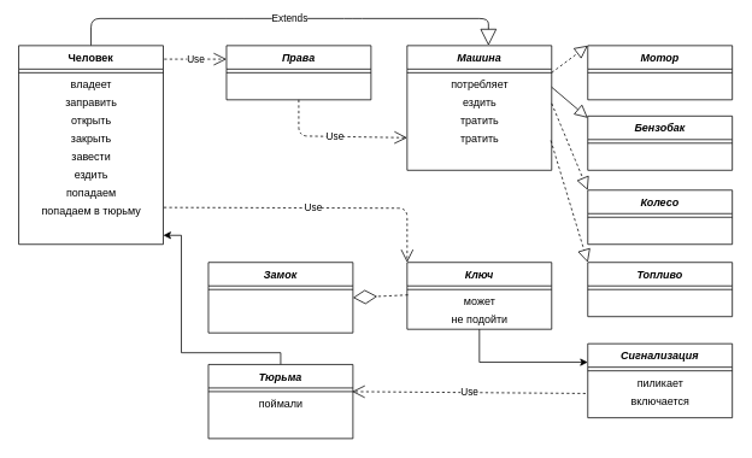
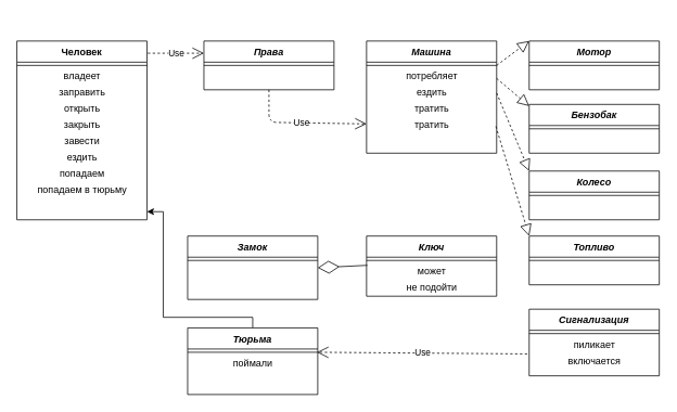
  <mxCell id="0" />
  <mxCell id="1" parent="0" />
  <mxCell id="2" value="Мотор" style="swimlane;fontStyle=3;align=center;verticalAlign=top;childLayout=stackLayout;horizontal=1;startSize=26;horizontalStack=0;resizeParent=1;resizeLast=0;collapsible=1;marginBottom=0;rounded=0;shadow=0;strokeWidth=1;" vertex="1" parent="1"><mxGeometry x="650" y="50" width="160" height="60" as="geometry"><mxRectangle x="230" y="140" width="160" height="26" as="alternateBounds" /></mxGeometry></mxCell>
  <mxCell id="3" value="" style="line;html=1;strokeWidth=1;align=left;verticalAlign=middle;spacingTop=-1;spacingLeft=3;spacingRight=3;rotatable=0;labelPosition=right;points=[];portConstraint=eastwest;" vertex="1" parent="2"><mxGeometry y="26" width="160" height="8" as="geometry" /></mxCell>
  <mxCell id="4" value="Бензобак" style="swimlane;fontStyle=3;align=center;verticalAlign=top;childLayout=stackLayout;horizontal=1;startSize=26;horizontalStack=0;resizeParent=1;resizeLast=0;collapsible=1;marginBottom=0;rounded=0;shadow=0;strokeWidth=1;" vertex="1" parent="1"><mxGeometry x="650" y="128" width="160" height="60" as="geometry"><mxRectangle x="230" y="140" width="160" height="26" as="alternateBounds" /></mxGeometry></mxCell>
  <mxCell id="5" value="" style="line;html=1;strokeWidth=1;align=left;verticalAlign=middle;spacingTop=-1;spacingLeft=3;spacingRight=3;rotatable=0;labelPosition=right;points=[];portConstraint=eastwest;" vertex="1" parent="4"><mxGeometry y="26" width="160" height="8" as="geometry" /></mxCell>
  <mxCell id="6" value="Колесо" style="swimlane;fontStyle=3;align=center;verticalAlign=top;childLayout=stackLayout;horizontal=1;startSize=26;horizontalStack=0;resizeParent=1;resizeLast=0;collapsible=1;marginBottom=0;rounded=0;shadow=0;strokeWidth=1;" vertex="1" parent="1"><mxGeometry x="650" y="210" width="160" height="60" as="geometry"><mxRectangle x="230" y="140" width="160" height="26" as="alternateBounds" /></mxGeometry></mxCell>
  <mxCell id="7" value="" style="line;html=1;strokeWidth=1;align=left;verticalAlign=middle;spacingTop=-1;spacingLeft=3;spacingRight=3;rotatable=0;labelPosition=right;points=[];portConstraint=eastwest;" vertex="1" parent="6"><mxGeometry y="26" width="160" height="8" as="geometry" /></mxCell>
  <mxCell id="8" value="Машина" style="swimlane;fontStyle=3;align=center;verticalAlign=top;childLayout=stackLayout;horizontal=1;startSize=26;horizontalStack=0;resizeParent=1;resizeLast=0;collapsible=1;marginBottom=0;rounded=0;shadow=0;strokeWidth=1;" vertex="1" parent="1"><mxGeometry x="450" y="50" width="160" height="138" as="geometry"><mxRectangle x="230" y="140" width="160" height="26" as="alternateBounds" /></mxGeometry></mxCell>
  <mxCell id="9" value="" style="line;html=1;strokeWidth=1;align=left;verticalAlign=middle;spacingTop=-1;spacingLeft=3;spacingRight=3;rotatable=0;labelPosition=right;points=[];portConstraint=eastwest;" vertex="1" parent="8"><mxGeometry y="26" width="160" height="8" as="geometry" /></mxCell>
  <mxCell id="10" value="потребляет" style="text;html=1;align=center;verticalAlign=middle;resizable=0;points=[];autosize=1;" vertex="1" parent="8"><mxGeometry y="34" width="160" height="20" as="geometry" /></mxCell>
  <mxCell id="11" value="ездить" style="text;html=1;align=center;verticalAlign=middle;resizable=0;points=[];autosize=1;" vertex="1" parent="8"><mxGeometry y="54" width="160" height="20" as="geometry" /></mxCell>
  <mxCell id="12" value="тратить" style="text;html=1;align=center;verticalAlign=middle;resizable=0;points=[];autosize=1;" vertex="1" parent="8"><mxGeometry y="74" width="160" height="20" as="geometry" /></mxCell>
  <mxCell id="13" value="тратить" style="text;html=1;align=center;verticalAlign=middle;resizable=0;points=[];autosize=1;" vertex="1" parent="8"><mxGeometry y="94" width="160" height="20" as="geometry" /></mxCell>
  <mxCell id="14" value="" style="endArrow=block;dashed=1;endFill=0;endSize=12;html=1;entryX=0;entryY=0;entryDx=0;entryDy=0;" edge="1" parent="1" target="2"><mxGeometry width="160" relative="1" as="geometry"><mxPoint x="610" y="80" as="sourcePoint" /><mxPoint x="520" y="330" as="targetPoint" /><Array as="points" /></mxGeometry></mxCell>
- <mxCell id="15" value="" style="endArrow=block;dashed=0;endFill=0;endSize=12;html=1;exitX=1;exitY=0.6;exitDx=0;exitDy=0;exitPerimeter=0;entryX=0;entryY=0.033;entryDx=0;entryDy=0;entryPerimeter=0;" edge="1" parent="1" source="10" target="4"><mxGeometry width="160" relative="1" as="geometry"><mxPoint x="619.04" y="131" as="sourcePoint" /><mxPoint x="660" y="105" as="targetPoint" /><Array as="points" /></mxGeometry></mxCell>
+ <mxCell id="15" value="" style="endArrow=block;dashed=1;endFill=0;endSize=12;html=1;exitX=1;exitY=0.6;exitDx=0;exitDy=0;exitPerimeter=0;entryX=0;entryY=0.033;entryDx=0;entryDy=0;entryPerimeter=0;" edge="1" parent="1" source="10" target="4"><mxGeometry width="160" relative="1" as="geometry"><mxPoint x="619.04" y="131" as="sourcePoint" /><mxPoint x="660" y="105" as="targetPoint" /><Array as="points" /></mxGeometry></mxCell>
  <mxCell id="16" value="" style="endArrow=block;dashed=1;endFill=0;endSize=12;html=1;exitX=1;exitY=0.5;exitDx=0;exitDy=0;exitPerimeter=0;entryX=0;entryY=0;entryDx=0;entryDy=0;" edge="1" parent="1" source="11" target="6"><mxGeometry width="160" relative="1" as="geometry"><mxPoint x="618.08" y="129" as="sourcePoint" /><mxPoint x="660" y="153" as="targetPoint" /><Array as="points" /></mxGeometry></mxCell>
- <mxCell id="17" value="Extends" style="endArrow=block;endSize=16;endFill=0;html=1;entryX=0.563;entryY=0;entryDx=0;entryDy=0;entryPerimeter=0;exitX=0.5;exitY=0;exitDx=0;exitDy=0;" edge="1" parent="1" source="42" target="8"><mxGeometry width="160" relative="1" as="geometry"><mxPoint x="140" y="20" as="sourcePoint" /><mxPoint x="540" y="20" as="targetPoint" /><Array as="points"><mxPoint x="100" y="20" /><mxPoint x="260" y="20" /><mxPoint x="390" y="20" /><mxPoint x="540" y="20" /></Array></mxGeometry></mxCell>
  <mxCell id="18" value="Use" style="endArrow=open;endSize=12;dashed=1;html=1;entryX=0;entryY=0.25;entryDx=0;entryDy=0;" edge="1" parent="1" target="19"><mxGeometry width="160" relative="1" as="geometry"><mxPoint x="181" y="65" as="sourcePoint" /><mxPoint x="370" y="180" as="targetPoint" /><Array as="points" /></mxGeometry></mxCell>
  <mxCell id="19" value="Права" style="swimlane;fontStyle=3;align=center;verticalAlign=top;childLayout=stackLayout;horizontal=1;startSize=26;horizontalStack=0;resizeParent=1;resizeLast=0;collapsible=1;marginBottom=0;rounded=0;shadow=0;strokeWidth=1;" vertex="1" parent="1"><mxGeometry x="250" y="50" width="160" height="60" as="geometry"><mxRectangle x="230" y="140" width="160" height="26" as="alternateBounds" /></mxGeometry></mxCell>
  <mxCell id="20" value="" style="line;html=1;strokeWidth=1;align=left;verticalAlign=middle;spacingTop=-1;spacingLeft=3;spacingRight=3;rotatable=0;labelPosition=right;points=[];portConstraint=eastwest;fontStyle=1" vertex="1" parent="19"><mxGeometry y="26" width="160" height="8" as="geometry" /></mxCell>
  <mxCell id="21" value="Use" style="endArrow=open;endSize=12;dashed=1;html=1;exitX=0.5;exitY=1;exitDx=0;exitDy=0;entryX=0;entryY=0.4;entryDx=0;entryDy=0;entryPerimeter=0;" edge="1" parent="1" source="19" target="13"><mxGeometry width="160" relative="1" as="geometry"><mxPoint x="290" y="104" as="sourcePoint" /><mxPoint x="370" y="190" as="targetPoint" /><Array as="points"><mxPoint x="330" y="150" /></Array></mxGeometry></mxCell>
- <mxCell id="22" value="Use" style="endArrow=open;endSize=12;dashed=1;html=1;entryX=0;entryY=0;entryDx=0;entryDy=0;exitX=1.004;exitY=0.259;exitDx=0;exitDy=0;exitPerimeter=0;" edge="1" parent="1" source="51" target="30"><mxGeometry width="160" relative="1" as="geometry"><mxPoint x="270" y="250" as="sourcePoint" /><mxPoint x="350" y="180" as="targetPoint" /><Array as="points"><mxPoint x="450" y="230" /></Array></mxGeometry></mxCell>
  <mxCell id="23" value="Топливо" style="swimlane;fontStyle=3;align=center;verticalAlign=top;childLayout=stackLayout;horizontal=1;startSize=26;horizontalStack=0;resizeParent=1;resizeLast=0;collapsible=1;marginBottom=0;rounded=0;shadow=0;strokeWidth=1;" vertex="1" parent="1"><mxGeometry x="650" y="290" width="160" height="60" as="geometry"><mxRectangle x="230" y="140" width="160" height="26" as="alternateBounds" /></mxGeometry></mxCell>
  <mxCell id="24" value="" style="line;html=1;strokeWidth=1;align=left;verticalAlign=middle;spacingTop=-1;spacingLeft=3;spacingRight=3;rotatable=0;labelPosition=right;points=[];portConstraint=eastwest;" vertex="1" parent="23"><mxGeometry y="26" width="160" height="8" as="geometry" /></mxCell>
  <mxCell id="25" value="" style="endArrow=block;dashed=1;endFill=0;endSize=12;html=1;entryX=0;entryY=0;entryDx=0;entryDy=0;exitX=0.994;exitY=0.55;exitDx=0;exitDy=0;exitPerimeter=0;" edge="1" parent="1" source="13" target="23"><mxGeometry width="160" relative="1" as="geometry"><mxPoint x="610" y="114" as="sourcePoint" /><mxPoint x="650" y="334" as="targetPoint" /><Array as="points" /></mxGeometry></mxCell>
  <mxCell id="26" value="Сигнализация" style="swimlane;fontStyle=3;align=center;verticalAlign=top;childLayout=stackLayout;horizontal=1;startSize=26;horizontalStack=0;resizeParent=1;resizeLast=0;collapsible=1;marginBottom=0;rounded=0;shadow=0;strokeWidth=1;" vertex="1" parent="1"><mxGeometry x="650" y="380" width="160" height="82" as="geometry"><mxRectangle x="230" y="140" width="160" height="26" as="alternateBounds" /></mxGeometry></mxCell>
  <mxCell id="27" value="" style="line;html=1;strokeWidth=1;align=left;verticalAlign=middle;spacingTop=-1;spacingLeft=3;spacingRight=3;rotatable=0;labelPosition=right;points=[];portConstraint=eastwest;" vertex="1" parent="26"><mxGeometry y="26" width="160" height="8" as="geometry" /></mxCell>
  <mxCell id="28" value="пиликает" style="text;html=1;align=center;verticalAlign=middle;resizable=0;points=[];autosize=1;" vertex="1" parent="26"><mxGeometry y="34" width="160" height="20" as="geometry" /></mxCell>
  <mxCell id="29" value="включается" style="text;html=1;align=center;verticalAlign=middle;resizable=0;points=[];autosize=1;" vertex="1" parent="26"><mxGeometry y="54" width="160" height="20" as="geometry" /></mxCell>
  <mxCell id="30" value="Ключ" style="swimlane;fontStyle=3;align=center;verticalAlign=top;childLayout=stackLayout;horizontal=1;startSize=26;horizontalStack=0;resizeParent=1;resizeLast=0;collapsible=1;marginBottom=0;rounded=0;shadow=0;strokeWidth=1;" vertex="1" parent="1"><mxGeometry x="450" y="290" width="160" height="74" as="geometry"><mxRectangle x="230" y="140" width="160" height="26" as="alternateBounds" /></mxGeometry></mxCell>
  <mxCell id="31" value="" style="line;html=1;strokeWidth=1;align=left;verticalAlign=middle;spacingTop=-1;spacingLeft=3;spacingRight=3;rotatable=0;labelPosition=right;points=[];portConstraint=eastwest;" vertex="1" parent="30"><mxGeometry y="26" width="160" height="8" as="geometry" /></mxCell>
  <mxCell id="32" value="может" style="text;html=1;align=center;verticalAlign=middle;resizable=0;points=[];autosize=1;" vertex="1" parent="30"><mxGeometry y="34" width="160" height="20" as="geometry" /></mxCell>
  <mxCell id="33" value="не подойти" style="text;html=1;align=center;verticalAlign=middle;resizable=0;points=[];autosize=1;" vertex="1" parent="30"><mxGeometry y="54" width="160" height="20" as="geometry" /></mxCell>
  <mxCell id="34" style="edgeStyle=orthogonalEdgeStyle;rounded=0;orthogonalLoop=1;jettySize=auto;html=1;" edge="1" parent="1" source="35"><mxGeometry relative="1" as="geometry"><mxPoint x="180" y="260" as="targetPoint" /><Array as="points"><mxPoint x="310" y="390" /><mxPoint x="200" y="390" /><mxPoint x="200" y="260" /></Array></mxGeometry></mxCell>
  <mxCell id="35" value="Тюрьма" style="swimlane;fontStyle=3;align=center;verticalAlign=top;childLayout=stackLayout;horizontal=1;startSize=26;horizontalStack=0;resizeParent=1;resizeLast=0;collapsible=1;marginBottom=0;rounded=0;shadow=0;strokeWidth=1;" vertex="1" parent="1"><mxGeometry x="230" y="403" width="160" height="82" as="geometry"><mxRectangle x="230" y="140" width="160" height="26" as="alternateBounds" /></mxGeometry></mxCell>
  <mxCell id="36" value="" style="line;html=1;strokeWidth=1;align=left;verticalAlign=middle;spacingTop=-1;spacingLeft=3;spacingRight=3;rotatable=0;labelPosition=right;points=[];portConstraint=eastwest;fontStyle=1" vertex="1" parent="35"><mxGeometry y="26" width="160" height="8" as="geometry" /></mxCell>
  <mxCell id="37" value="поймали" style="text;html=1;align=center;verticalAlign=middle;resizable=0;points=[];autosize=1;" vertex="1" parent="35"><mxGeometry y="34" width="160" height="20" as="geometry" /></mxCell>
  <mxCell id="38" value="Замок" style="swimlane;fontStyle=3;align=center;verticalAlign=top;childLayout=stackLayout;horizontal=1;startSize=26;horizontalStack=0;resizeParent=1;resizeLast=0;collapsible=1;marginBottom=0;rounded=0;shadow=0;strokeWidth=1;" parent="1" vertex="1"><mxGeometry x="230" y="290" width="160" height="78" as="geometry"><mxRectangle x="230" y="140" width="160" height="26" as="alternateBounds" /></mxGeometry></mxCell>
  <mxCell id="39" value="" style="line;html=1;strokeWidth=1;align=left;verticalAlign=middle;spacingTop=-1;spacingLeft=3;spacingRight=3;rotatable=0;labelPosition=right;points=[];portConstraint=eastwest;fontStyle=1" parent="38" vertex="1"><mxGeometry y="26" width="160" height="8" as="geometry" /></mxCell>
- <mxCell id="40" value="" style="endArrow=diamondThin;endFill=0;endSize=24;html=1;entryX=1;entryY=0.5;entryDx=0;entryDy=0;exitX=0.006;exitY=0.1;exitDx=0;exitDy=0;exitPerimeter=0;dashed=1;" edge="1" parent="1" source="32" target="38"><mxGeometry width="160" relative="1" as="geometry"><mxPoint x="400" y="403" as="sourcePoint" /><mxPoint x="560" y="403" as="targetPoint" /></mxGeometry></mxCell>
+ <mxCell id="40" value="" style="endArrow=diamondThin;endFill=0;endSize=24;html=1;entryX=1;entryY=0.5;entryDx=0;entryDy=0;exitX=0.006;exitY=0.1;exitDx=0;exitDy=0;exitPerimeter=0;" edge="1" parent="1" source="32" target="38"><mxGeometry width="160" relative="1" as="geometry"><mxPoint x="400" y="403" as="sourcePoint" /><mxPoint x="560" y="403" as="targetPoint" /></mxGeometry></mxCell>
  <mxCell id="41" value="Use" style="endArrow=open;endSize=12;dashed=1;html=1;entryX=0.994;entryY=-0.2;entryDx=0;entryDy=0;entryPerimeter=0;exitX=-0.015;exitY=1.053;exitDx=0;exitDy=0;exitPerimeter=0;" edge="1" parent="1" source="28"><mxGeometry width="160" relative="1" as="geometry"><mxPoint x="460" y="590" as="sourcePoint" /><mxPoint x="389.04" y="433" as="targetPoint" /></mxGeometry></mxCell>
  <mxCell id="42" value="Человек" style="swimlane;fontStyle=1;align=center;verticalAlign=top;childLayout=stackLayout;horizontal=1;startSize=26;horizontalStack=0;resizeParent=1;resizeLast=0;collapsible=1;marginBottom=0;rounded=0;shadow=0;strokeWidth=1;" parent="1" vertex="1"><mxGeometry x="20" y="50" width="160" height="220" as="geometry"><mxRectangle x="120" y="360" width="160" height="26" as="alternateBounds" /></mxGeometry></mxCell>
  <mxCell id="43" value="" style="line;html=1;strokeWidth=1;align=left;verticalAlign=middle;spacingTop=-1;spacingLeft=3;spacingRight=3;rotatable=0;labelPosition=right;points=[];portConstraint=eastwest;" parent="42" vertex="1"><mxGeometry y="26" width="160" height="8" as="geometry" /></mxCell>
  <mxCell id="44" value="владеет&lt;br&gt;" style="text;html=1;align=center;verticalAlign=middle;resizable=0;points=[];autosize=1;" vertex="1" parent="42"><mxGeometry y="34" width="160" height="20" as="geometry" /></mxCell>
  <mxCell id="45" value="заправить" style="text;html=1;align=center;verticalAlign=middle;resizable=0;points=[];autosize=1;" vertex="1" parent="42"><mxGeometry y="54" width="160" height="20" as="geometry" /></mxCell>
  <mxCell id="46" value="открыть" style="text;html=1;align=center;verticalAlign=middle;resizable=0;points=[];autosize=1;" vertex="1" parent="42"><mxGeometry y="74" width="160" height="20" as="geometry" /></mxCell>
  <mxCell id="47" value="закрыть" style="text;html=1;align=center;verticalAlign=middle;resizable=0;points=[];autosize=1;" vertex="1" parent="42"><mxGeometry y="94" width="160" height="20" as="geometry" /></mxCell>
  <mxCell id="48" value="завести" style="text;html=1;align=center;verticalAlign=middle;resizable=0;points=[];autosize=1;" vertex="1" parent="42"><mxGeometry y="114" width="160" height="20" as="geometry" /></mxCell>
  <mxCell id="49" value="ездить" style="text;html=1;align=center;verticalAlign=middle;resizable=0;points=[];autosize=1;" vertex="1" parent="42"><mxGeometry y="134" width="160" height="20" as="geometry" /></mxCell>
  <mxCell id="50" value="попадаем" style="text;html=1;align=center;verticalAlign=middle;resizable=0;points=[];autosize=1;" vertex="1" parent="42"><mxGeometry y="154" width="160" height="20" as="geometry" /></mxCell>
  <mxCell id="51" value="попадаем в тюрьму" style="text;html=1;align=center;verticalAlign=middle;resizable=0;points=[];autosize=1;" vertex="1" parent="42"><mxGeometry y="174" width="160" height="20" as="geometry" /></mxCell>
- <mxCell id="52" style="edgeStyle=orthogonalEdgeStyle;rounded=0;orthogonalLoop=1;jettySize=auto;html=1;entryX=0;entryY=0.25;entryDx=0;entryDy=0;" edge="1" parent="1" source="33" target="26"><mxGeometry relative="1" as="geometry"><mxPoint x="610" y="400" as="targetPoint" /><Array as="points"><mxPoint x="530" y="400" /></Array></mxGeometry></mxCell>
